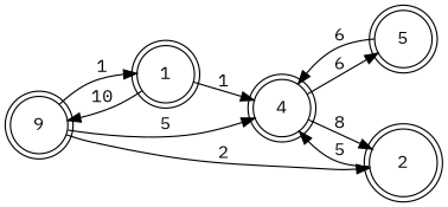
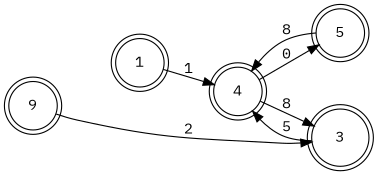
  digraph {
    fontname="IBM Plex Mono"
    rankdir=LR
    node [fontname="IBM Plex Mono" shape=doublecircle]
    edge [fontname="IBM Plex Mono"]
    n1 [label=9]
    1
    4
-   2
+   2 [label=3]
    5
-   n1 -> 1 [label=1]
-   n1 -> 4 [label=5]
    n1 -> 2 [label=2]
-   1 -> n1 [label=10]
    1 -> 4 [label=1]
    4 -> 2 [label=8]
-   4 -> 5 [label=6]
+   4 -> 5 [label=0]
    2 -> 4 [label=5]
-   5 -> 4 [label=6]
+   5 -> 4 [label=8]
  }
